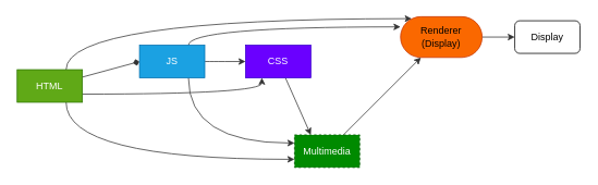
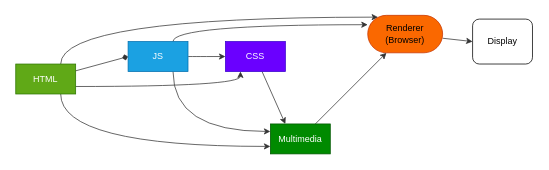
  <mxCell id="0" />
  <mxCell id="1" parent="0" />
  <mxCell id="2" style="edgeStyle=none;html=1;entryX=0;entryY=0.5;entryDx=0;entryDy=0;strokeColor=#333333;endArrow=diamond;" edge="1" parent="1" source="6" target="10"><mxGeometry relative="1" as="geometry" /></mxCell>
  <mxCell id="3" style="edgeStyle=orthogonalEdgeStyle;html=1;entryX=0.25;entryY=1;entryDx=0;entryDy=0;curved=1;exitX=1;exitY=0.75;exitDx=0;exitDy=0;strokeColor=#333333;" edge="1" parent="1" source="6" target="12"><mxGeometry relative="1" as="geometry"><Array as="points"><mxPoint x="320" y="115" /></Array></mxGeometry></mxCell>
  <mxCell id="4" style="edgeStyle=orthogonalEdgeStyle;curved=1;html=1;entryX=0;entryY=0.75;entryDx=0;entryDy=0;exitX=0.75;exitY=1;exitDx=0;exitDy=0;strokeColor=#333333;" edge="1" parent="1" source="6" target="14"><mxGeometry relative="1" as="geometry" /></mxCell>
  <mxCell id="5" style="edgeStyle=orthogonalEdgeStyle;curved=1;html=1;entryX=0.138;entryY=0.048;entryDx=0;entryDy=0;exitX=0.75;exitY=0;exitDx=0;exitDy=0;entryPerimeter=0;strokeColor=#333333;" edge="1" parent="1" source="6" target="16"><mxGeometry relative="1" as="geometry"><Array as="points"><mxPoint x="80" y="22" /></Array></mxGeometry></mxCell>
  <mxCell id="6" value="HTML" style="rounded=0;whiteSpace=wrap;html=1;fillColor=#60a917;fontColor=#ffffff;strokeColor=#2D7600;" vertex="1" parent="1"><mxGeometry x="20" y="85" width="80" height="40" as="geometry" /></mxCell>
  <mxCell id="7" style="edgeStyle=orthogonalEdgeStyle;curved=1;html=1;entryX=0;entryY=0.5;entryDx=0;entryDy=0;strokeColor=#333333;" edge="1" parent="1" source="10" target="12"><mxGeometry relative="1" as="geometry" /></mxCell>
  <mxCell id="8" style="edgeStyle=orthogonalEdgeStyle;curved=1;html=1;exitX=0.75;exitY=0;exitDx=0;exitDy=0;entryX=0;entryY=0.25;entryDx=0;entryDy=0;strokeColor=#333333;" edge="1" parent="1" source="10" target="16"><mxGeometry relative="1" as="geometry"><mxPoint x="670" y="65" as="targetPoint" /><Array as="points"><mxPoint x="230" y="33" /></Array></mxGeometry></mxCell>
  <mxCell id="9" style="edgeStyle=orthogonalEdgeStyle;html=1;entryX=0;entryY=0.25;entryDx=0;entryDy=0;exitX=0.75;exitY=1;exitDx=0;exitDy=0;curved=1;strokeColor=#333333;" edge="1" parent="1" source="10" target="14"><mxGeometry relative="1" as="geometry" /></mxCell>
  <mxCell id="10" value="JS" style="rounded=0;whiteSpace=wrap;html=1;fillColor=#1ba1e2;fontColor=#ffffff;strokeColor=#006EAF;" vertex="1" parent="1"><mxGeometry x="170" y="55" width="80" height="40" as="geometry" /></mxCell>
  <mxCell id="11" style="edgeStyle=none;html=1;entryX=0.25;entryY=0;entryDx=0;entryDy=0;strokeColor=#333333;" edge="1" parent="1" source="12" target="14"><mxGeometry relative="1" as="geometry" /></mxCell>
  <mxCell id="12" value="CSS" style="rounded=0;whiteSpace=wrap;html=1;fillColor=#6a00ff;fontColor=#ffffff;strokeColor=#3700CC;" vertex="1" parent="1"><mxGeometry x="300" y="55" width="80" height="40" as="geometry" /></mxCell>
  <mxCell id="13" style="html=1;entryX=0.25;entryY=1;entryDx=0;entryDy=0;strokeColor=#333333;" edge="1" parent="1" source="14" target="16"><mxGeometry relative="1" as="geometry" /></mxCell>
- <mxCell id="14" value="Multimedia" style="rounded=0;whiteSpace=wrap;html=1;fillColor=#008a00;fontColor=#ffffff;strokeColor=#005700;dashed=1;" vertex="1" parent="1"><mxGeometry x="360" y="165" width="80" height="40" as="geometry" /></mxCell>
+ <mxCell id="14" value="Multimedia" style="rounded=0;whiteSpace=wrap;html=1;fillColor=#008a00;fontColor=#ffffff;strokeColor=#005700;" vertex="1" parent="1"><mxGeometry x="360" y="165" width="80" height="40" as="geometry" /></mxCell>
  <mxCell id="15" style="edgeStyle=none;html=1;entryX=0;entryY=0.5;entryDx=0;entryDy=0;strokeColor=#333333;" edge="1" parent="1" source="16" target="17"><mxGeometry relative="1" as="geometry" /></mxCell>
- <mxCell id="16" value="Renderer&lt;br&gt;(Display)" style="rounded=1;whiteSpace=wrap;html=1;arcSize=50;fillColor=#fa6800;fontColor=#000000;strokeColor=#C73500;" vertex="1" parent="1"><mxGeometry x="490" y="20" width="100" height="50" as="geometry" /></mxCell>
- <mxCell id="17" value="Display" style="rounded=1;whiteSpace=wrap;html=1;" vertex="1" parent="1"><mxGeometry x="630" y="25" width="80" height="40" as="geometry" /></mxCell>
+ <mxCell id="16" value="Renderer&lt;br&gt;(Browser)" style="rounded=1;whiteSpace=wrap;html=1;arcSize=50;fillColor=#fa6800;fontColor=#000000;strokeColor=#C73500;" vertex="1" parent="1"><mxGeometry x="490" y="20" width="100" height="50" as="geometry" /></mxCell>
+ <mxCell id="17" value="Display" style="rounded=1;whiteSpace=wrap;html=1;" vertex="1" parent="1"><mxGeometry x="630" y="25" width="80" height="60" as="geometry" /></mxCell>
